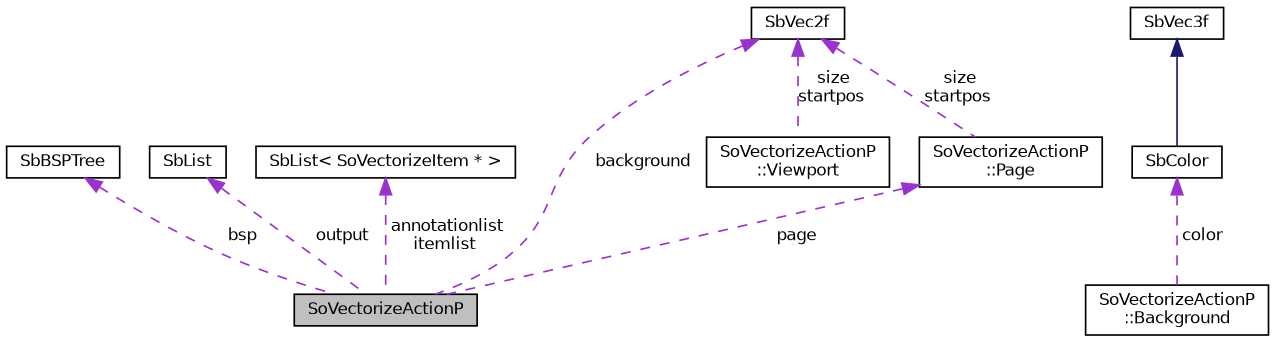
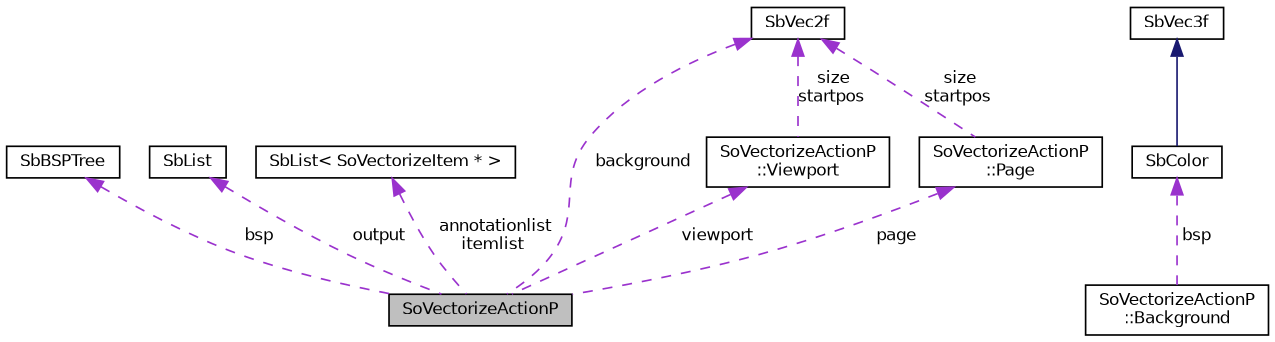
  digraph {
    rankdir=TB
    node [color=black fillcolor=white fontname=Helvetica fontsize=10 shape=record style=filled]
    edge [color=darkorchid3 dir=back fontname=Helvetica fontsize=10 labelfontname=Helvetica labelfontsize=10 style=dashed]
    n1 [fillcolor=grey75 fontcolor=black height=0.2 label=SoVectorizeActionP width=0.4]
    n2 [height=0.2 label=SbBSPTree width=0.4]
    n3 [height=0.2 label="SoVectorizeActionP\l::Background" width=0.4]
    n4 [height=0.2 label=SbColor width=0.4]
    n5 [height=0.2 label=SbVec3f width=0.4]
    n6 [height=0.2 label=SbList width=0.4]
    n7 [height=0.2 label="SbList\< SoVectorizeItem * \>" width=0.4]
    n8 [height=0.2 label="SoVectorizeActionP\l::Viewport" width=0.4]
    n9 [height=0.2 label=SbVec2f width=0.4]
    n10 [height=0.2 label="SoVectorizeActionP\l::Page" width=0.4]
    n2 -> n1 [label=" bsp"]
-   n4 -> n3 [label=" color"]
+   n4 -> n3 [label=" bsp"]
    n5 -> n4 [color=midnightblue style=solid]
    n6 -> n1 [label=" output"]
    n7 -> n1 [label=" annotationlist\nitemlist"]
+   n8 -> n1 [label=" viewport"]
    n9 -> n1 [label=" background"]
    n9 -> n8 [label=" size\nstartpos"]
    n9 -> n10 [label=" size\nstartpos"]
    n10 -> n1 [label=" page"]
  }
